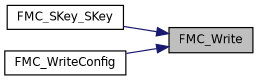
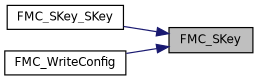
  digraph {
    rankdir=RL
    node [color=black fillcolor=white fontname=Helvetica fontsize=10 shape=record style=filled]
    edge [color=midnightblue dir=back fontname=Helvetica fontsize=10 labelfontname=Helvetica labelfontsize=10 style=solid]
-   n1 [fillcolor=grey75 fontcolor=black height=0.2 label=FMC_Write width=0.4]
+   n1 [fillcolor=grey75 fontcolor=black height=0.2 label=FMC_SKey width=0.4]
    n2 [height=0.2 label=FMC_SKey_SKey width=0.4]
    n3 [height=0.2 label=FMC_WriteConfig width=0.4]
    n1 -> n2
    n1 -> n3
  }
